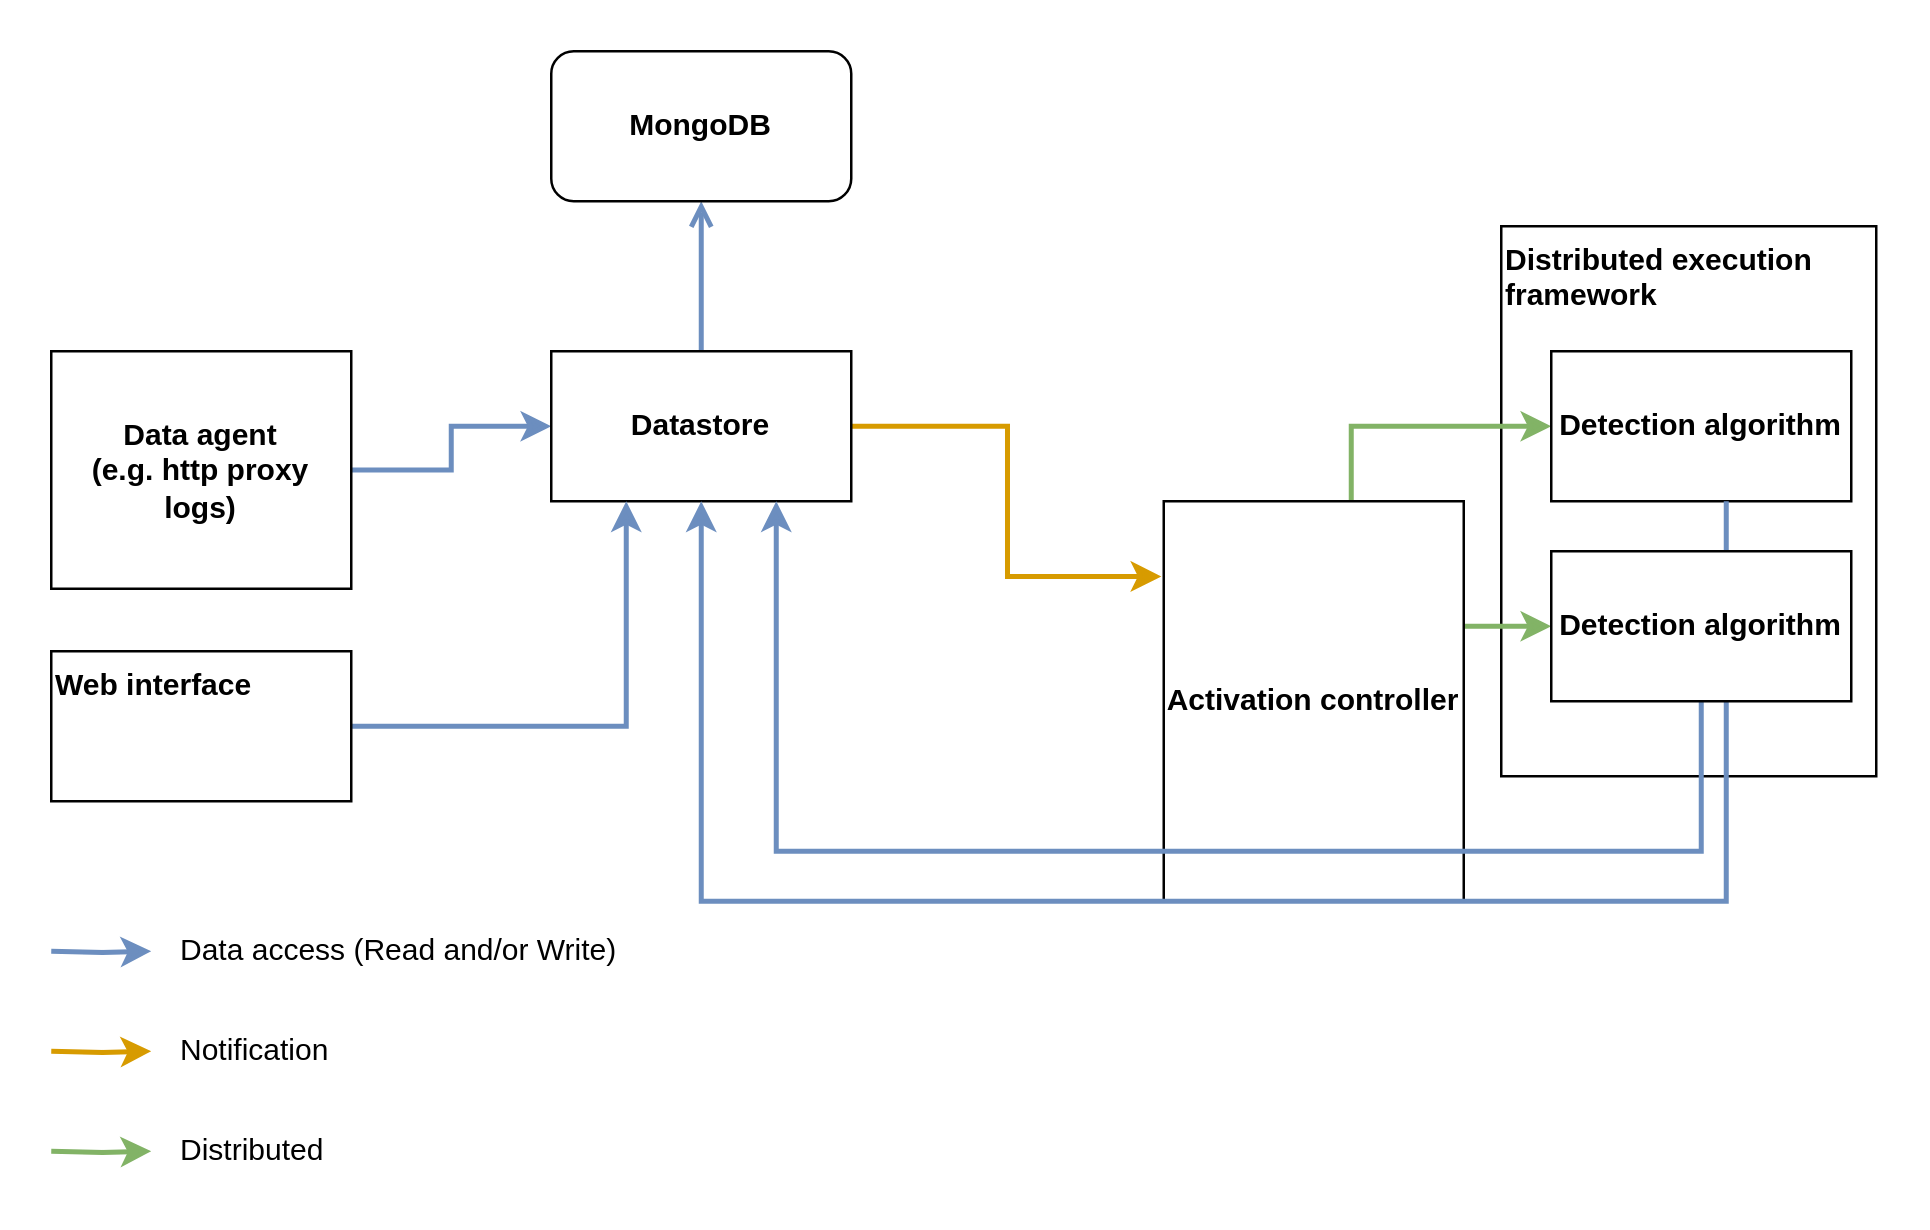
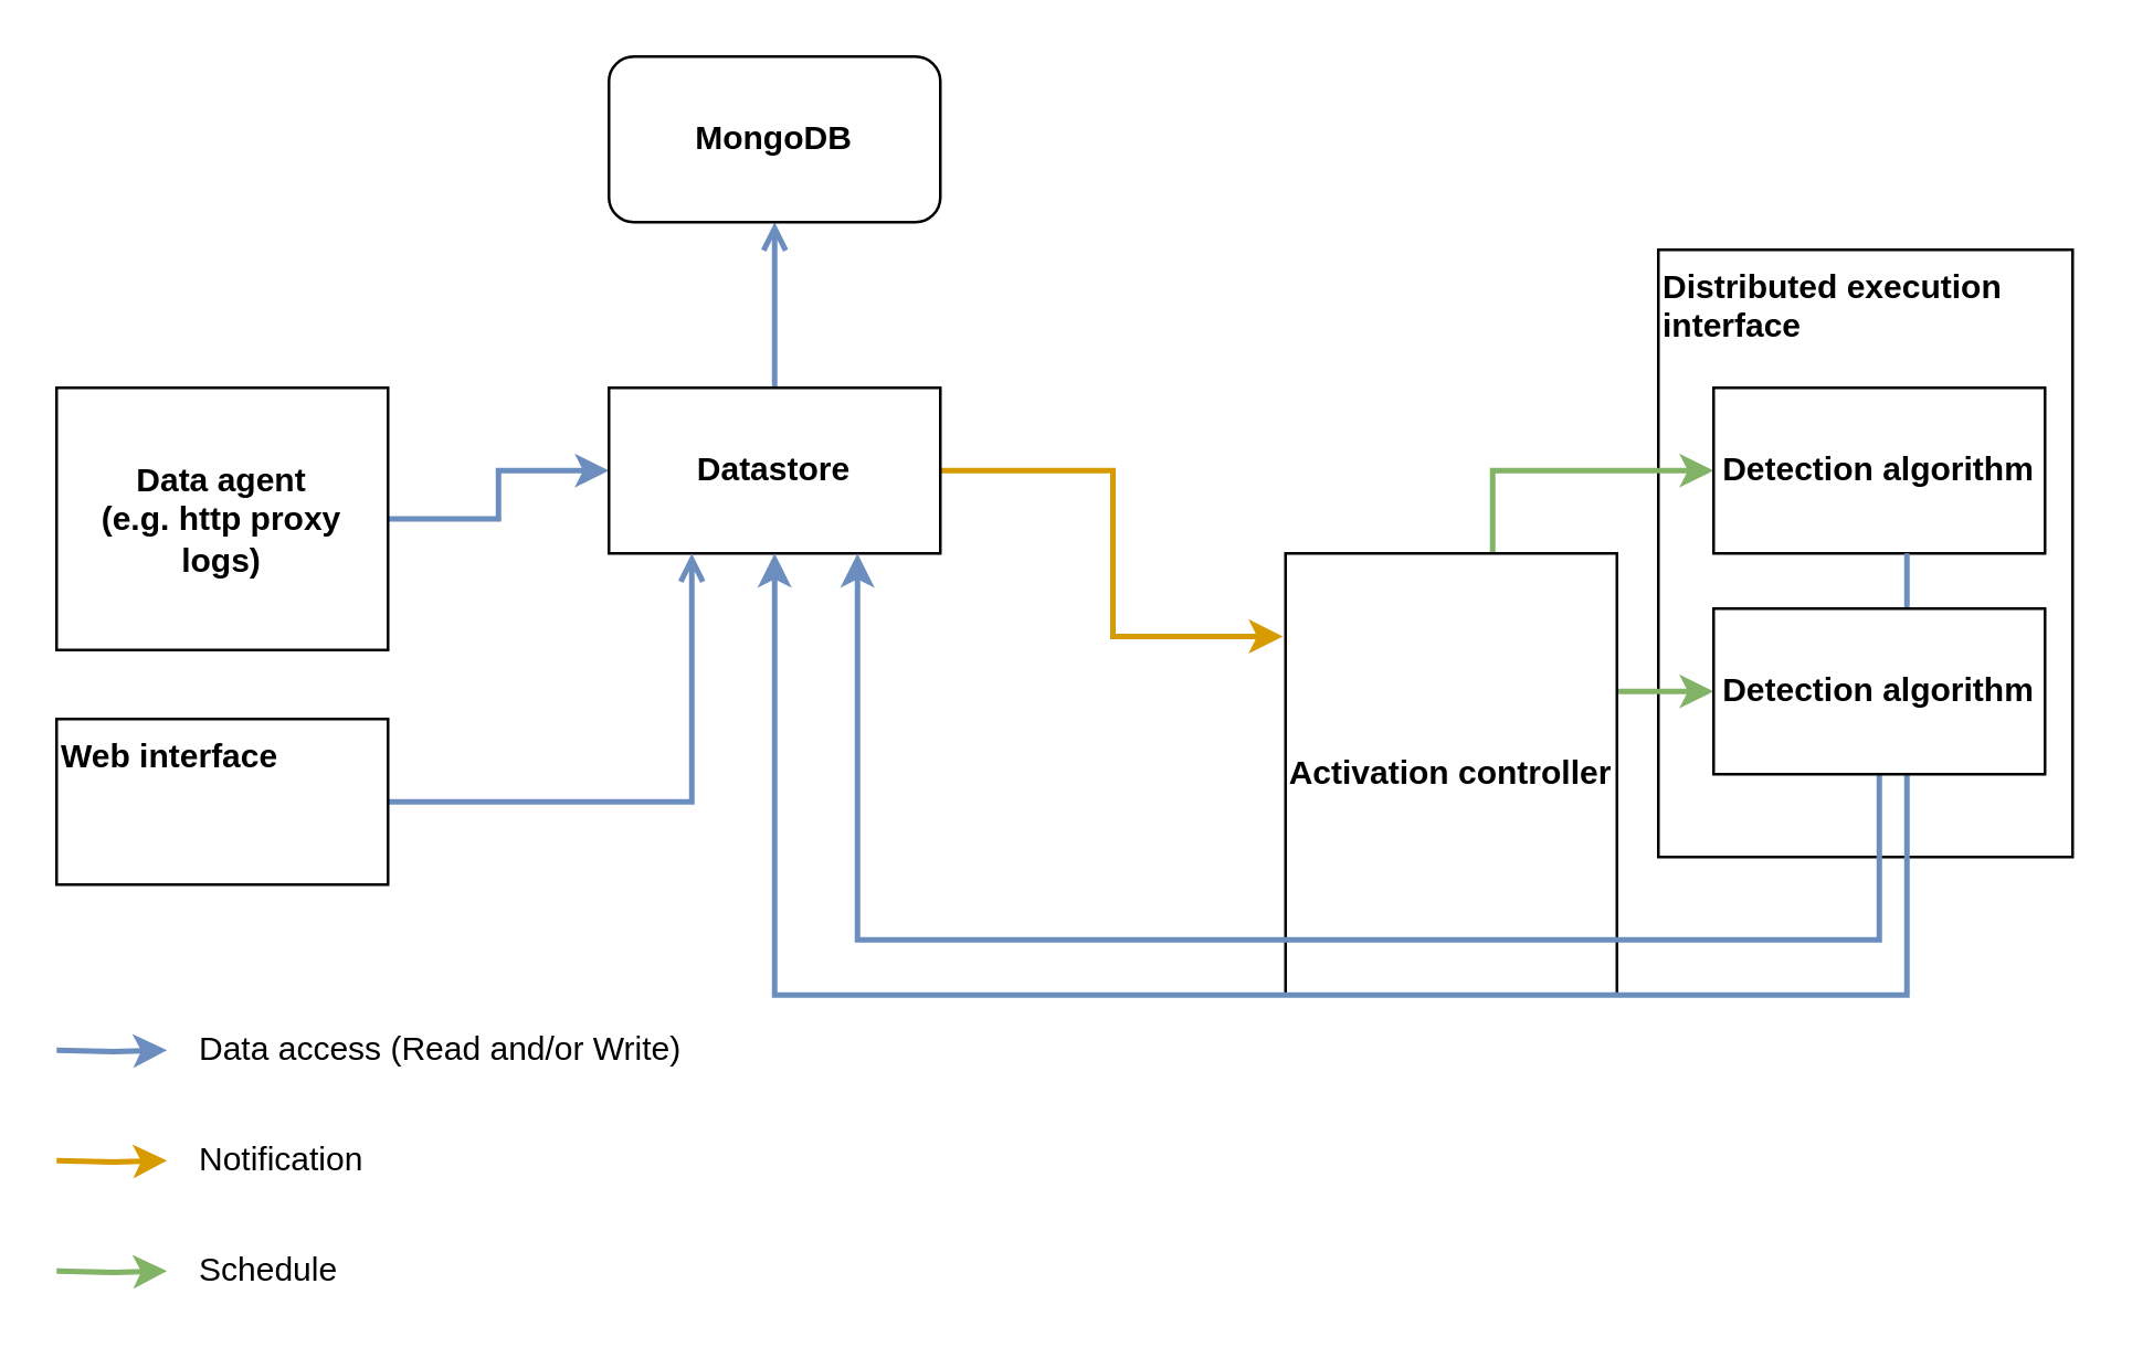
  <mxCell id="0" />
  <mxCell id="1" parent="0" />
- <mxCell id="2" value="Distributed execution framework" style="rounded=0;whiteSpace=wrap;html=1;align=left;verticalAlign=top;fontStyle=1" vertex="1" parent="1"><mxGeometry x="600" y="90" width="150" height="220" as="geometry" /></mxCell>
+ <mxCell id="2" value="Distributed execution interface" style="rounded=0;whiteSpace=wrap;html=1;align=left;verticalAlign=top;fontStyle=1" vertex="1" parent="1"><mxGeometry x="600" y="90" width="150" height="220" as="geometry" /></mxCell>
  <mxCell id="3" style="edgeStyle=orthogonalEdgeStyle;rounded=0;orthogonalLoop=1;jettySize=auto;html=1;entryX=0;entryY=0.5;entryDx=0;entryDy=0;fillColor=#dae8fc;strokeColor=#6c8ebf;strokeWidth=2;" parent="1" source="4" target="7" edge="1"><mxGeometry relative="1" as="geometry" /></mxCell>
  <mxCell id="4" value="Data agent&lt;br&gt;(e.g. http proxy logs)" style="rounded=0;whiteSpace=wrap;html=1;fontStyle=1" parent="1" vertex="1"><mxGeometry x="20" y="140" width="120" height="95" as="geometry" /></mxCell>
  <mxCell id="5" style="edgeStyle=orthogonalEdgeStyle;rounded=0;orthogonalLoop=1;jettySize=auto;html=1;exitX=0.5;exitY=0;exitDx=0;exitDy=0;strokeWidth=2;fillColor=#dae8fc;strokeColor=#6c8ebf;endArrow=open;" parent="1" source="7" target="8" edge="1"><mxGeometry relative="1" as="geometry" /></mxCell>
  <mxCell id="6" style="edgeStyle=orthogonalEdgeStyle;rounded=0;orthogonalLoop=1;jettySize=auto;html=1;entryX=-0.008;entryY=0.188;entryDx=0;entryDy=0;entryPerimeter=0;strokeWidth=2;fillColor=#ffe6cc;strokeColor=#d79b00;" parent="1" source="7" target="11" edge="1"><mxGeometry relative="1" as="geometry" /></mxCell>
  <mxCell id="7" value="Datastore" style="rounded=0;whiteSpace=wrap;html=1;fontStyle=1" parent="1" vertex="1"><mxGeometry x="220" y="140" width="120" height="60" as="geometry" /></mxCell>
  <mxCell id="8" value="MongoDB" style="whiteSpace=wrap;html=1;fontStyle=1;rounded=1;" parent="1" vertex="1"><mxGeometry x="220" y="20" width="120" height="60" as="geometry" /></mxCell>
  <mxCell id="9" style="edgeStyle=orthogonalEdgeStyle;rounded=0;orthogonalLoop=1;jettySize=auto;html=1;exitX=1;exitY=0.25;exitDx=0;exitDy=0;strokeWidth=2;fillColor=#d5e8d4;strokeColor=#82b366;" parent="1" source="11" target="12" edge="1"><mxGeometry relative="1" as="geometry"><Array as="points"><mxPoint x="540" y="170" /></Array></mxGeometry></mxCell>
  <mxCell id="10" style="edgeStyle=orthogonalEdgeStyle;rounded=0;orthogonalLoop=1;jettySize=auto;html=1;exitX=1;exitY=0.75;exitDx=0;exitDy=0;strokeWidth=2;fillColor=#d5e8d4;strokeColor=#82b366;" parent="1" source="11" target="23" edge="1"><mxGeometry relative="1" as="geometry"><Array as="points"><mxPoint x="540" y="250" /></Array></mxGeometry></mxCell>
  <mxCell id="11" value="Activation controller" style="rounded=0;whiteSpace=wrap;html=1;fontStyle=1" parent="1" vertex="1"><mxGeometry x="465" y="200" width="120" height="160" as="geometry" /></mxCell>
  <mxCell id="12" value="Detection algorithm" style="rounded=0;whiteSpace=wrap;html=1;fontStyle=1" parent="1" vertex="1"><mxGeometry x="620" y="140" width="120" height="60" as="geometry" /></mxCell>
  <mxCell id="13" style="edgeStyle=orthogonalEdgeStyle;rounded=0;orthogonalLoop=1;jettySize=auto;html=1;strokeWidth=2;fillColor=#dae8fc;strokeColor=#6c8ebf;entryX=0.75;entryY=1;entryDx=0;entryDy=0;" parent="1" source="23" target="7" edge="1"><mxGeometry relative="1" as="geometry"><Array as="points"><mxPoint x="680" y="340" /><mxPoint x="310" y="340" /></Array></mxGeometry></mxCell>
- <mxCell id="14" style="rounded=0;orthogonalLoop=1;jettySize=auto;html=1;exitX=1;exitY=0.5;exitDx=0;exitDy=0;entryX=0.25;entryY=1;entryDx=0;entryDy=0;strokeWidth=2;fillColor=#dae8fc;strokeColor=#6c8ebf;edgeStyle=orthogonalEdgeStyle;" parent="1" source="15" target="7" edge="1"><mxGeometry relative="1" as="geometry" /></mxCell>
+ <mxCell id="14" style="rounded=0;orthogonalLoop=1;jettySize=auto;html=1;exitX=1;exitY=0.5;exitDx=0;exitDy=0;entryX=0.25;entryY=1;entryDx=0;entryDy=0;strokeWidth=2;fillColor=#dae8fc;strokeColor=#6c8ebf;edgeStyle=orthogonalEdgeStyle;endArrow=open;" parent="1" source="15" target="7" edge="1"><mxGeometry relative="1" as="geometry" /></mxCell>
  <mxCell id="15" value="Web interface" style="rounded=0;whiteSpace=wrap;html=1;verticalAlign=top;align=left;fontStyle=1" parent="1" vertex="1"><mxGeometry x="20" y="260" width="120" height="60" as="geometry" /></mxCell>
  <mxCell id="16" style="edgeStyle=orthogonalEdgeStyle;rounded=0;orthogonalLoop=1;jettySize=auto;html=1;fillColor=#dae8fc;strokeColor=#6c8ebf;strokeWidth=2;" parent="1" edge="1"><mxGeometry relative="1" as="geometry"><mxPoint x="20" y="380" as="sourcePoint" /><mxPoint x="60" y="380" as="targetPoint" /></mxGeometry></mxCell>
  <mxCell id="17" style="edgeStyle=orthogonalEdgeStyle;rounded=0;orthogonalLoop=1;jettySize=auto;html=1;fillColor=#ffe6cc;strokeColor=#d79b00;strokeWidth=2;" parent="1" edge="1"><mxGeometry relative="1" as="geometry"><mxPoint x="20" y="420" as="sourcePoint" /><mxPoint x="60" y="420" as="targetPoint" /></mxGeometry></mxCell>
  <mxCell id="18" style="edgeStyle=orthogonalEdgeStyle;rounded=0;orthogonalLoop=1;jettySize=auto;html=1;strokeWidth=2;fillColor=#d5e8d4;strokeColor=#82b366;" parent="1" edge="1"><mxGeometry relative="1" as="geometry"><mxPoint x="20" y="460" as="sourcePoint" /><mxPoint x="60" y="460" as="targetPoint" /></mxGeometry></mxCell>
  <mxCell id="19" value="Data access (Read and/or Write)" style="text;html=1;strokeColor=none;fillColor=none;align=left;verticalAlign=middle;whiteSpace=wrap;rounded=0;" parent="1" vertex="1"><mxGeometry x="70" y="370" width="240" height="20" as="geometry" /></mxCell>
  <mxCell id="20" value="Notification" style="text;html=1;strokeColor=none;fillColor=none;align=left;verticalAlign=middle;whiteSpace=wrap;rounded=0;" parent="1" vertex="1"><mxGeometry x="70" y="410" width="240" height="20" as="geometry" /></mxCell>
- <mxCell id="21" value="Distributed" style="text;html=1;strokeColor=none;fillColor=none;align=left;verticalAlign=middle;whiteSpace=wrap;rounded=0;" parent="1" vertex="1"><mxGeometry x="70" y="450" width="240" height="20" as="geometry" /></mxCell>
+ <mxCell id="21" value="Schedule" style="text;html=1;strokeColor=none;fillColor=none;align=left;verticalAlign=middle;whiteSpace=wrap;rounded=0;" parent="1" vertex="1"><mxGeometry x="70" y="450" width="240" height="20" as="geometry" /></mxCell>
  <mxCell id="22" style="edgeStyle=orthogonalEdgeStyle;rounded=0;orthogonalLoop=1;jettySize=auto;html=1;strokeWidth=2;fillColor=#dae8fc;strokeColor=#6c8ebf;" parent="1" edge="1"><mxGeometry relative="1" as="geometry"><Array as="points"><mxPoint x="690" y="360" /><mxPoint x="280" y="360" /><mxPoint x="280" y="200" /></Array><mxPoint x="690" y="200" as="sourcePoint" /><mxPoint x="280" y="200" as="targetPoint" /></mxGeometry></mxCell>
  <mxCell id="23" value="Detection algorithm" style="rounded=0;whiteSpace=wrap;html=1;fontStyle=1" parent="1" vertex="1"><mxGeometry x="620" y="220" width="120" height="60" as="geometry" /></mxCell>
